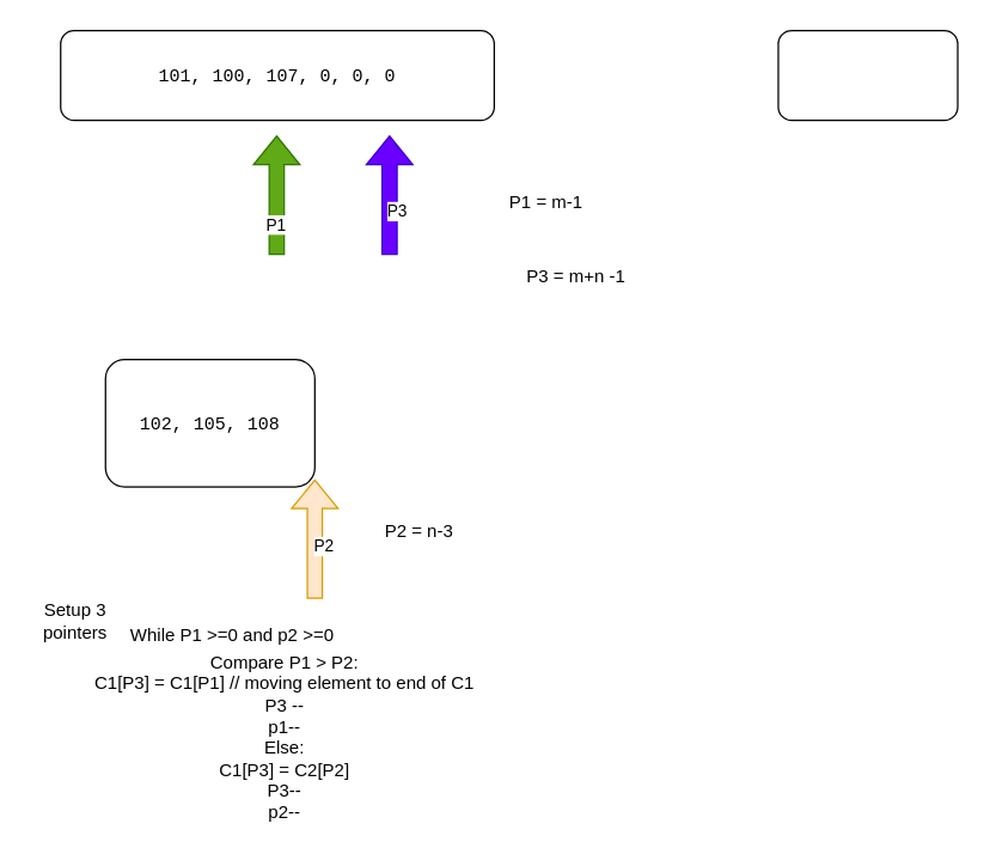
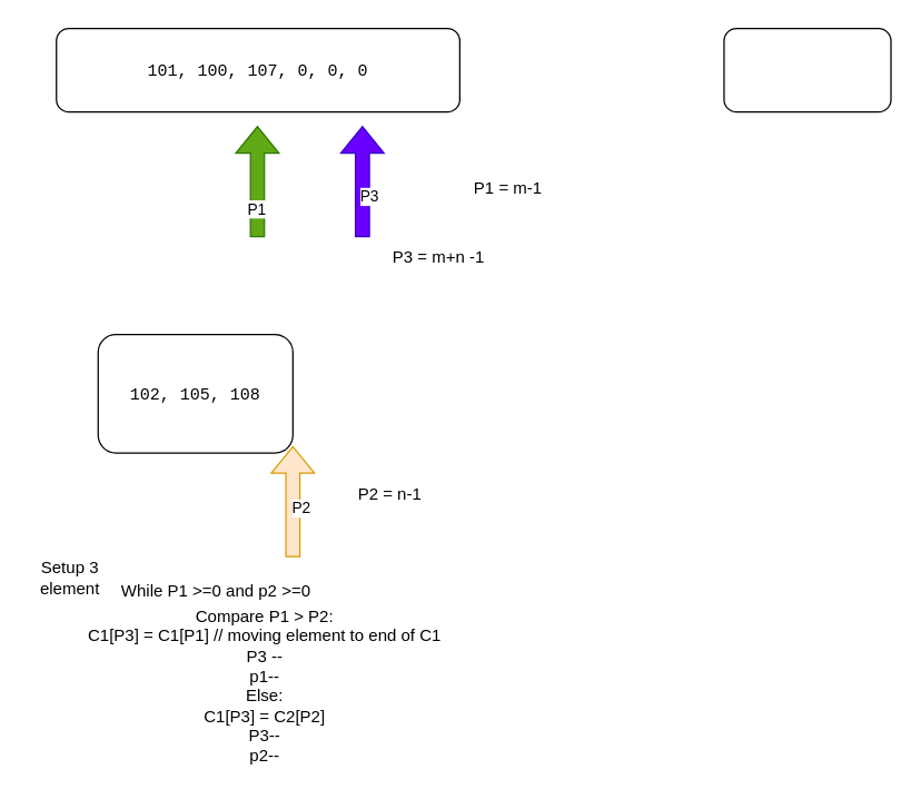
  <mxCell id="0" />
  <mxCell id="1" parent="0" />
  <mxCell id="2" value="&lt;font face=&quot;Courier New&quot;&gt;101, 100, 107, 0, 0, 0&lt;/font&gt;" style="rounded=1;whiteSpace=wrap;html=1;" vertex="1" parent="1"><mxGeometry x="40" y="20" width="290" height="60" as="geometry" /></mxCell>
  <mxCell id="3" value="&lt;font face=&quot;Courier New&quot;&gt;102, 105, 108&lt;/font&gt;" style="rounded=1;whiteSpace=wrap;html=1;" vertex="1" parent="1"><mxGeometry x="70" y="240" width="140" height="85" as="geometry" /></mxCell>
  <mxCell id="4" value="" style="rounded=1;whiteSpace=wrap;html=1;" vertex="1" parent="1"><mxGeometry x="520" y="20" width="120" height="60" as="geometry" /></mxCell>
  <mxCell id="5" value="" style="shape=flexArrow;endArrow=classic;html=1;rounded=0;fillColor=#60a917;strokeColor=#2D7600;" edge="1" parent="1"><mxGeometry width="50" height="50" relative="1" as="geometry"><mxPoint x="184.5" y="170" as="sourcePoint" /><mxPoint x="184.5" y="90" as="targetPoint" /></mxGeometry></mxCell>
  <mxCell id="6" value="P1" style="edgeLabel;html=1;align=center;verticalAlign=middle;resizable=0;points=[];" vertex="1" connectable="0" parent="5"><mxGeometry x="-0.475" y="2" relative="1" as="geometry"><mxPoint x="1" as="offset" /></mxGeometry></mxCell>
  <mxCell id="7" value="" style="shape=flexArrow;endArrow=classic;html=1;rounded=0;fillColor=#ffe6cc;strokeColor=#d79b00;" edge="1" parent="1"><mxGeometry width="50" height="50" relative="1" as="geometry"><mxPoint x="210" y="400" as="sourcePoint" /><mxPoint x="210" y="320" as="targetPoint" /></mxGeometry></mxCell>
  <mxCell id="8" value="P2" style="edgeLabel;html=1;align=center;verticalAlign=middle;resizable=0;points=[];" vertex="1" connectable="0" parent="7"><mxGeometry x="-0.1" y="-5" relative="1" as="geometry"><mxPoint as="offset" /></mxGeometry></mxCell>
  <mxCell id="9" value="" style="shape=flexArrow;endArrow=classic;html=1;rounded=0;fillColor=#6a00ff;strokeColor=#3700CC;" edge="1" parent="1"><mxGeometry width="50" height="50" relative="1" as="geometry"><mxPoint x="260" y="170" as="sourcePoint" /><mxPoint x="260" y="90" as="targetPoint" /></mxGeometry></mxCell>
  <mxCell id="10" value="P3" style="edgeLabel;html=1;align=center;verticalAlign=middle;resizable=0;points=[];" vertex="1" connectable="0" parent="9"><mxGeometry x="-0.25" y="-5" relative="1" as="geometry"><mxPoint x="-1" as="offset" /></mxGeometry></mxCell>
  <mxCell id="11" value="P1 = m-1" style="text;html=1;align=center;verticalAlign=middle;whiteSpace=wrap;rounded=0;" vertex="1" parent="1"><mxGeometry x="335" y="120" width="60" height="30" as="geometry" /></mxCell>
- <mxCell id="12" value="P2 = n-3" style="text;html=1;align=center;verticalAlign=middle;whiteSpace=wrap;rounded=0;" vertex="1" parent="1"><mxGeometry x="250" y="340" width="60" height="30" as="geometry" /></mxCell>
- <mxCell id="13" value="P3 = m+n -1" style="text;html=1;align=center;verticalAlign=middle;whiteSpace=wrap;rounded=0;" vertex="1" parent="1"><mxGeometry x="350" y="170" width="70" height="30" as="geometry" /></mxCell>
- <mxCell id="14" value="Setup 3 pointers" style="text;html=1;align=center;verticalAlign=middle;whiteSpace=wrap;rounded=0;" vertex="1" parent="1"><mxGeometry x="20" y="400" width="60" height="30" as="geometry" /></mxCell>
+ <mxCell id="12" value="P2 = n-1" style="text;html=1;align=center;verticalAlign=middle;whiteSpace=wrap;rounded=0;" vertex="1" parent="1"><mxGeometry x="250" y="340" width="60" height="30" as="geometry" /></mxCell>
+ <mxCell id="13" value="P3 = m+n -1" style="text;html=1;align=center;verticalAlign=middle;whiteSpace=wrap;rounded=0;" vertex="1" parent="1"><mxGeometry x="280" y="170" width="70" height="30" as="geometry" /></mxCell>
+ <mxCell id="14" value="Setup 3 element" style="text;html=1;align=center;verticalAlign=middle;whiteSpace=wrap;rounded=0;" vertex="1" parent="1"><mxGeometry x="20" y="400" width="60" height="30" as="geometry" /></mxCell>
  <mxCell id="15" value="&lt;div&gt;Compare P1 &amp;gt; P2:&lt;/div&gt;&lt;div&gt;C1[P3] = C1[P1] // moving element to end of C1 &lt;br&gt;&lt;/div&gt;&lt;div&gt;P3 --&lt;/div&gt;&lt;div&gt;p1--&lt;/div&gt;&lt;div&gt;Else:&lt;/div&gt;&lt;div&gt;C1[P3] = C2[P2]&lt;/div&gt;&lt;div&gt;P3--&lt;/div&gt;&lt;div&gt;p2--&lt;/div&gt;&lt;div&gt;&lt;br&gt;&lt;/div&gt;" style="text;html=1;align=center;verticalAlign=middle;whiteSpace=wrap;rounded=0;" vertex="1" parent="1"><mxGeometry x="50" y="485" width="280" height="30" as="geometry" /></mxCell>
  <mxCell id="16" value="While P1 &amp;gt;=0 and p2 &amp;gt;=0" style="text;html=1;align=center;verticalAlign=middle;whiteSpace=wrap;rounded=0;" vertex="1" parent="1"><mxGeometry x="70" y="410" width="170" height="30" as="geometry" /></mxCell>
